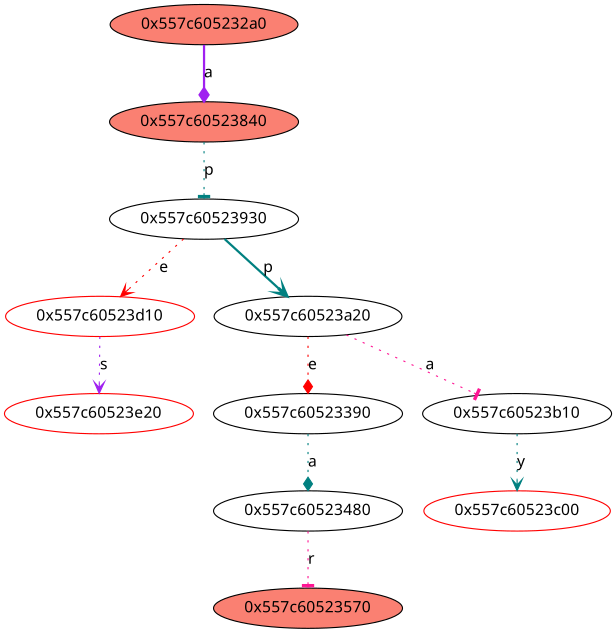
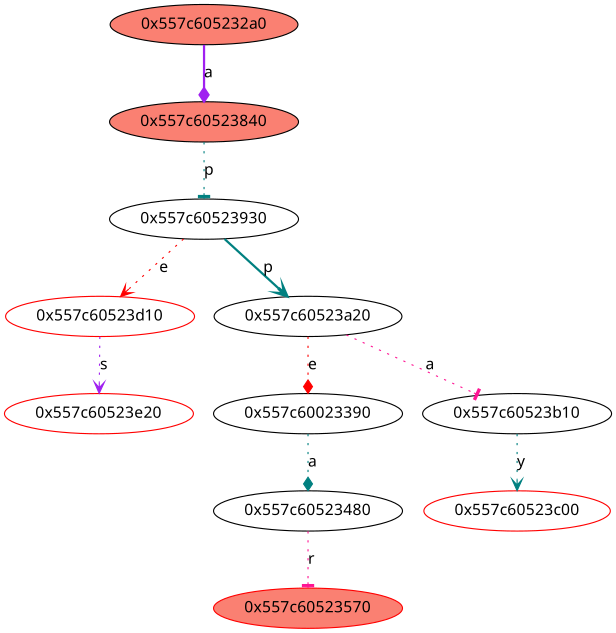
  digraph {
    fontname="Noto Sans"
    node [fillcolor=white fontname="Noto Sans" style=filled]
    edge [arrowhead=vee color=teal fontname="Noto Sans" style=dotted]
    "0x557c605232a0" [fillcolor=salmon]
    "0x557c60523840" [fillcolor=salmon]
    "0x557c60523930"
-   "0x557c60523390"
+   "0x557c60523390" [label="0x557c60023390"]
    "0x557c60523480"
    "0x557c60523d10" [color=red]
    "0x557c60523a20"
-   "0x557c60523570" [color=black fillcolor=salmon]
+   "0x557c60523570" [color=red fillcolor=salmon]
    "0x557c60523e20" [color=red]
    "0x557c60523b10"
    "0x557c60523c00" [color=red]
    "0x557c605232a0" -> "0x557c60523840" [arrowhead=diamond color=purple label=a style=bold]
    "0x557c60523840" -> "0x557c60523930" [arrowhead=tee label=p]
    "0x557c60523930" -> "0x557c60523d10" [color=red label=e]
    "0x557c60523930" -> "0x557c60523a20" [label=p style=bold]
    "0x557c60523390" -> "0x557c60523480" [arrowhead=diamond label=a]
    "0x557c60523480" -> "0x557c60523570" [arrowhead=tee color=deeppink label=r]
    "0x557c60523d10" -> "0x557c60523e20" [color=purple label=s]
    "0x557c60523a20" -> "0x557c60523390" [arrowhead=diamond color=red label=e]
    "0x557c60523a20" -> "0x557c60523b10" [arrowhead=tee color=deeppink label=a]
    "0x557c60523b10" -> "0x557c60523c00" [label=y]
  }
